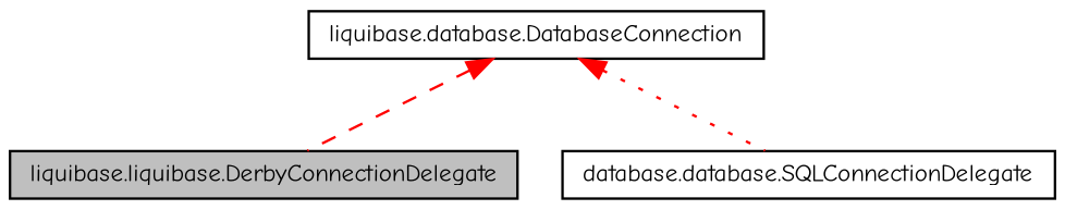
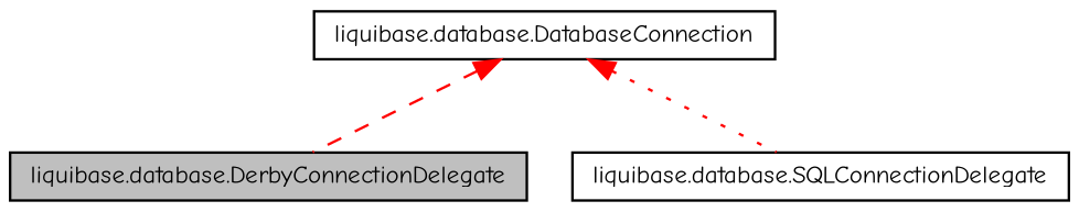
  digraph {
    fontname="Comic Neue"
    node [color=black fillcolor=white fontname="Comic Neue" fontsize=10 shape=record style=filled]
    edge [color=red dir=back fontname="Comic Neue" fontsize=10 labelfontname="FreeSans.ttf" labelfontsize=10]
-   n1 [fillcolor=grey75 fontcolor=black height=0.2 label="liquibase.liquibase.DerbyConnectionDelegate" width=0.4]
-   n2 [height=0.2 label="database.database.SQLConnectionDelegate" width=0.4]
+   n1 [fillcolor=grey75 fontcolor=black height=0.2 label="liquibase.database.DerbyConnectionDelegate" width=0.4]
+   n2 [height=0.2 label="liquibase.database.SQLConnectionDelegate" width=0.4]
    n3 [height=0.2 label="liquibase.database.DatabaseConnection" width=0.4]
    n3 -> n1 [style=dashed]
    n3 -> n2 [style=dotted]
  }
